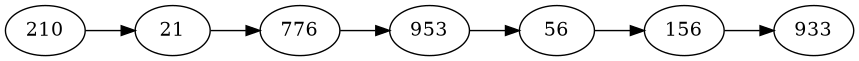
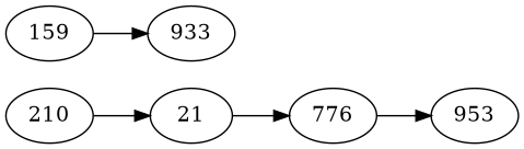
  digraph {
    rankdir=LR
    n1 [label=210]
    n2 [label=21]
    n3 [label=776]
    n4 [label=953]
-   n5 [label=56]
-   n6 [label=156]
+   n6 [label=159]
    n7 [label=933]
    n1 -> n2
    n2 -> n3
    n3 -> n4
-   n4 -> n5
-   n5 -> n6
    n6 -> n7
  }
